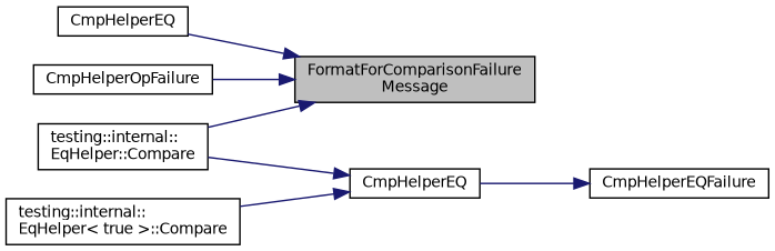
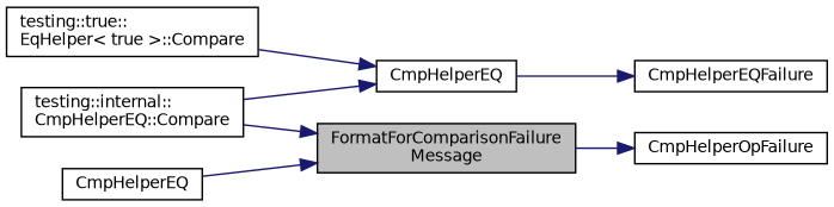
  digraph {
    rankdir=RL
    node [color=black fontname=Helvetica fontsize=10 shape=record]
    edge [color=midnightblue dir=back fontname=Helvetica fontsize=10 labelfontname=Helvetica labelfontsize=10 style=solid]
    n1 [fillcolor=grey75 fontcolor=black height=0.2 label="FormatForComparisonFailure\lMessage" style=filled width=0.4]
    n2 [height=0.2 label=CmpHelperEQ width=0.4]
    n3 [height=0.2 label=CmpHelperOpFailure width=0.4]
-   n4 [height=0.2 label="testing::internal::\lEqHelper::Compare" width=0.4]
+   n4 [height=0.2 label="testing::internal::\lCmpHelperEQ::Compare" width=0.4]
    n5 [height=0.2 label=CmpHelperEQFailure width=0.4]
    n6 [height=0.2 label=CmpHelperEQ width=0.4]
-   n7 [height=0.2 label="testing::internal::\lEqHelper\< true \>::Compare" width=0.4]
+   n7 [height=0.2 label="testing::true::\lEqHelper\< true \>::Compare" width=0.4]
    n1 -> n2
-   n1 -> n3
+   n3 -> n1
    n1 -> n4
    n5 -> n6
    n6 -> n4
    n6 -> n7
  }
